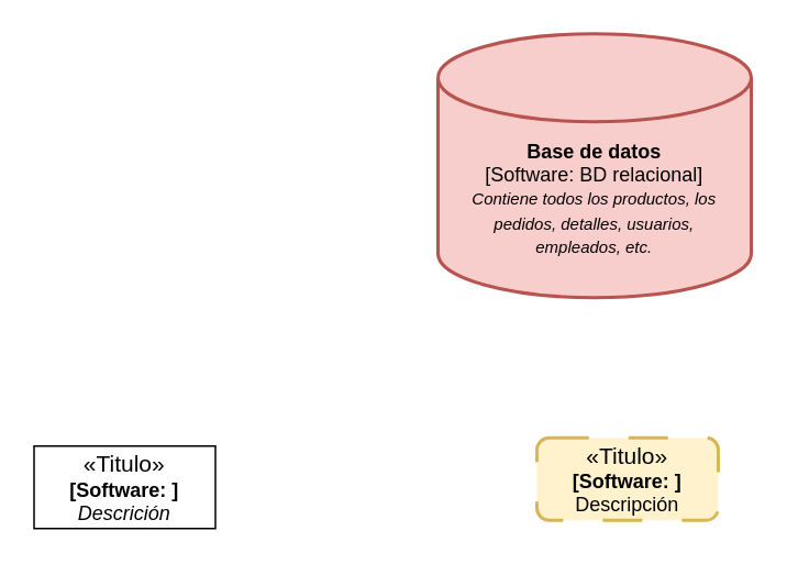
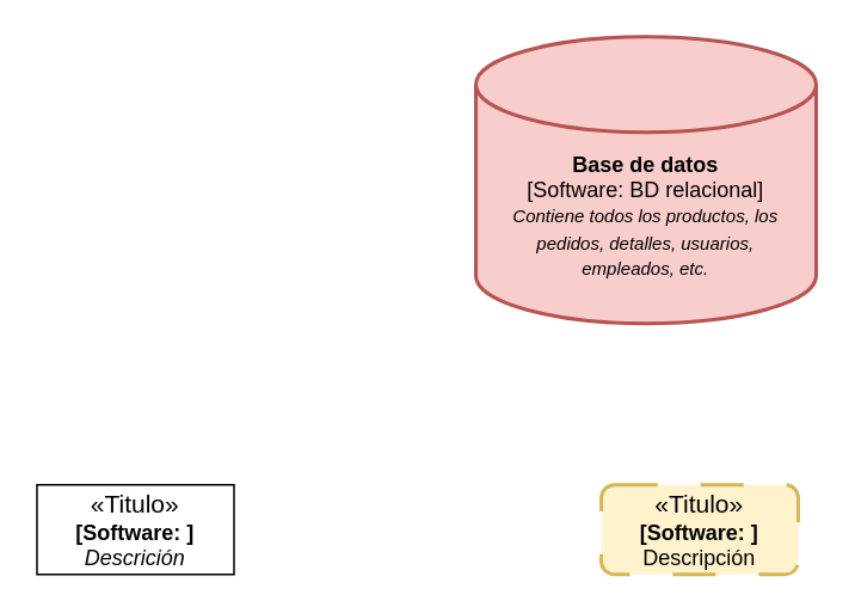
  <mxCell id="0" />
  <mxCell id="1" parent="0" />
  <mxCell id="2" value="" style="group" parent="1" vertex="1" connectable="0"><mxGeometry x="265" y="20" width="190" height="160" as="geometry" /></mxCell>
  <mxCell id="3" value="" style="strokeWidth=2;html=1;shape=mxgraph.flowchart.database;whiteSpace=wrap;fillColor=#f8cecc;strokeColor=#b85450;" parent="2" vertex="1"><mxGeometry width="190" height="160" as="geometry" /></mxCell>
  <mxCell id="4" value="&lt;b&gt;Base de datos&lt;/b&gt;&lt;div&gt;[Software: BD relacional]&lt;/div&gt;&lt;div&gt;&lt;i&gt;&lt;font style=&quot;font-size: 10px;&quot;&gt;Contiene todos los productos, los pedidos, detalles, usuarios, empleados, etc.&lt;/font&gt;&lt;/i&gt;&lt;/div&gt;" style="text;html=1;align=center;verticalAlign=middle;whiteSpace=wrap;rounded=0;" parent="2" vertex="1"><mxGeometry x="10" y="50" width="170" height="100" as="geometry" /></mxCell>
  <mxCell id="5" value="&lt;font style=&quot;font-size: 14px;&quot;&gt;«Titulo»&lt;/font&gt;&lt;br&gt;&lt;b&gt;[Software: ]&lt;/b&gt;&lt;div&gt;&lt;i&gt;Descrición&lt;/i&gt;&lt;/div&gt;" style="html=1;whiteSpace=wrap;" vertex="1" parent="1"><mxGeometry x="20" y="270" width="110" height="50" as="geometry" /></mxCell>
- <mxCell id="6" value="&lt;font style=&quot;font-size: 14px;&quot;&gt;«Titulo»&lt;/font&gt;&lt;br&gt;&lt;b&gt;[Software: ]&lt;/b&gt;&lt;div&gt;Descripción&lt;/div&gt;" style="html=1;whiteSpace=wrap;dashed=1;dashPattern=12 12;strokeWidth=2;fillColor=#fff2cc;strokeColor=#d6b656;rounded=1;glass=0;shadow=0;fixedWidth=1;resizeHeight=1;resizeWidth=1;" vertex="1" parent="1"><mxGeometry x="325" y="265" width="110" height="50" as="geometry" /></mxCell>
+ <mxCell id="6" value="&lt;font style=&quot;font-size: 14px;&quot;&gt;«Titulo»&lt;/font&gt;&lt;br&gt;&lt;b&gt;[Software: ]&lt;/b&gt;&lt;div&gt;Descripción&lt;/div&gt;" style="html=1;whiteSpace=wrap;dashed=1;dashPattern=12 12;strokeWidth=2;fillColor=#fff2cc;strokeColor=#d6b656;rounded=1;glass=0;shadow=0;fixedWidth=1;resizeHeight=1;resizeWidth=1;" vertex="1" parent="1"><mxGeometry x="335" y="270" width="110" height="50" as="geometry" /></mxCell>
